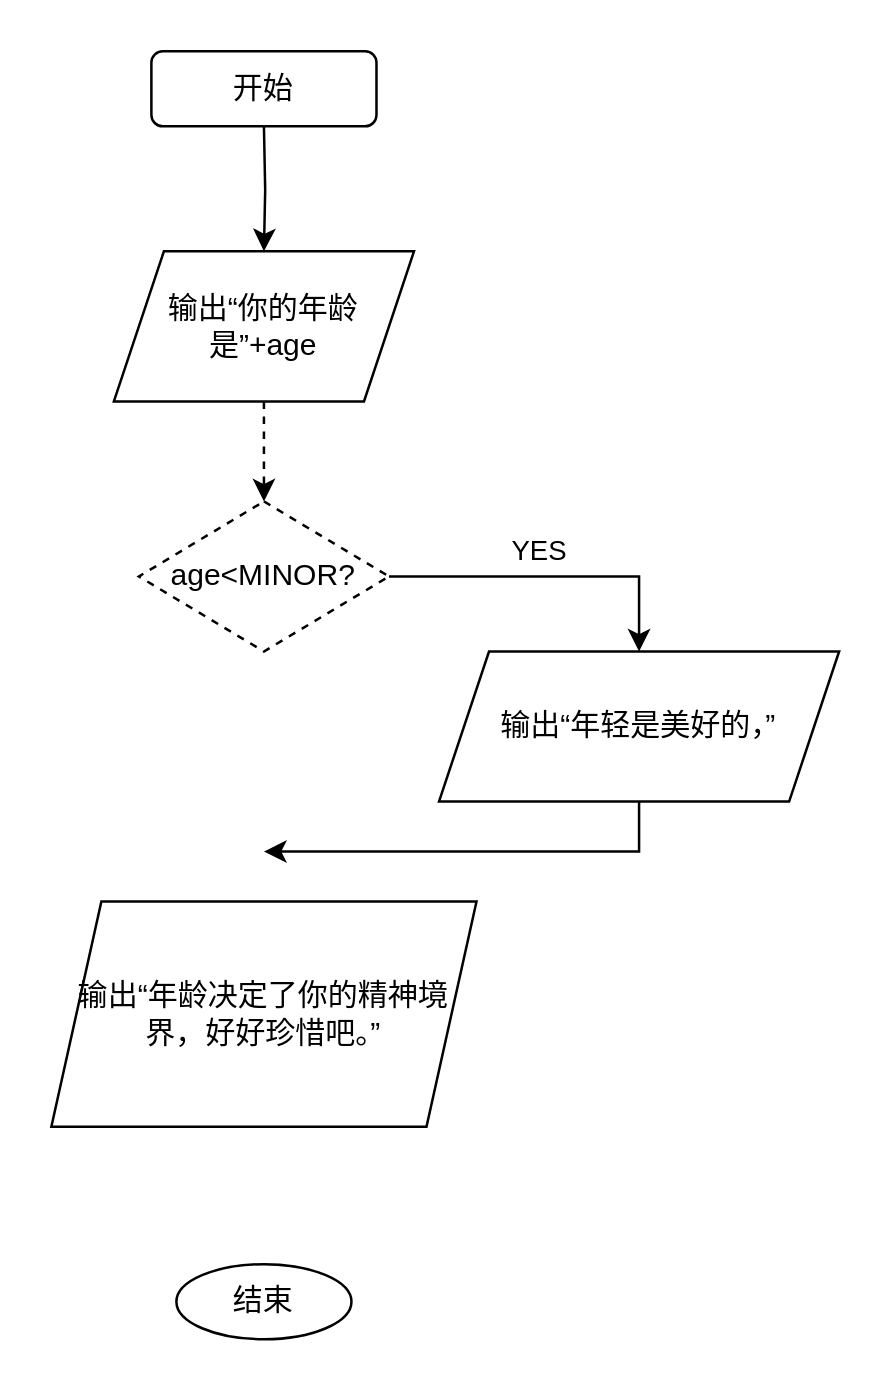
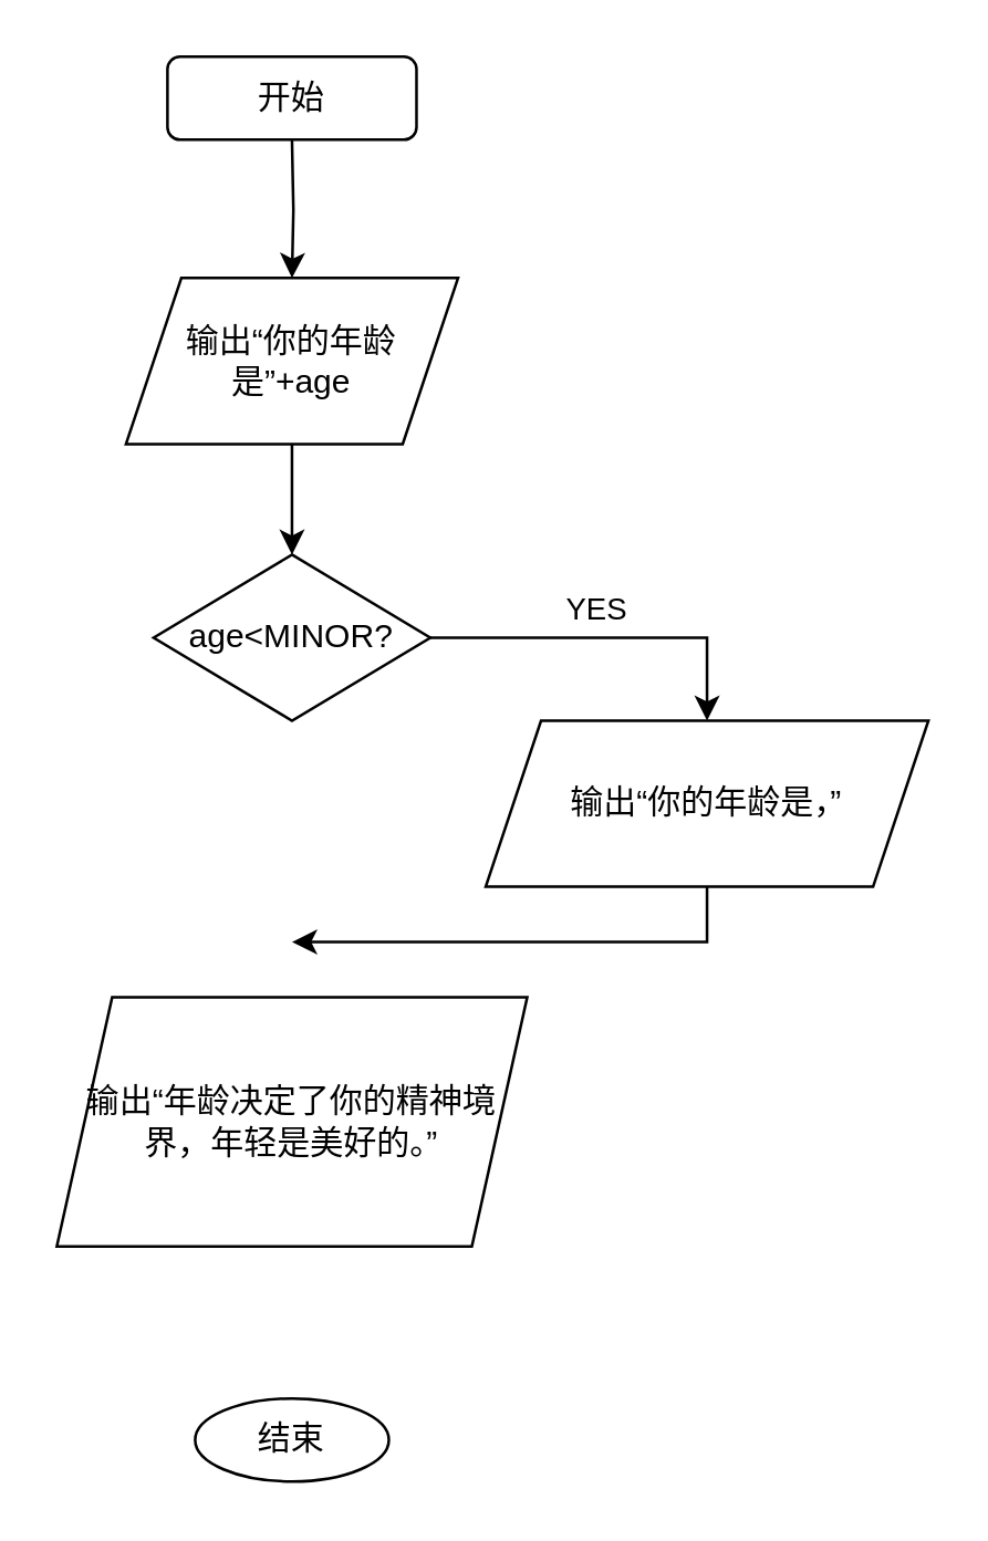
  <mxCell id="0" />
  <mxCell id="1" parent="0" />
  <mxCell id="2" style="edgeStyle=orthogonalEdgeStyle;rounded=0;orthogonalLoop=1;jettySize=auto;html=1;exitX=0.5;exitY=1;exitDx=0;exitDy=0;" parent="1" target="4" edge="1"><mxGeometry relative="1" as="geometry"><mxPoint x="105" y="50" as="sourcePoint" /></mxGeometry></mxCell>
- <mxCell id="3" style="edgeStyle=orthogonalEdgeStyle;rounded=0;orthogonalLoop=1;jettySize=auto;html=1;exitX=0.5;exitY=1;exitDx=0;exitDy=0;entryX=0.5;entryY=0;entryDx=0;entryDy=0;dashed=1;" parent="1" source="4" target="6" edge="1"><mxGeometry relative="1" as="geometry" /></mxCell>
+ <mxCell id="3" style="edgeStyle=orthogonalEdgeStyle;rounded=0;orthogonalLoop=1;jettySize=auto;html=1;exitX=0.5;exitY=1;exitDx=0;exitDy=0;entryX=0.5;entryY=0;entryDx=0;entryDy=0;" parent="1" source="4" target="6" edge="1"><mxGeometry relative="1" as="geometry" /></mxCell>
  <mxCell id="4" value="输出“你的年龄是”+age" style="shape=parallelogram;perimeter=parallelogramPerimeter;whiteSpace=wrap;html=1;fixedSize=1;fillColor=none;" parent="1" vertex="1"><mxGeometry x="45" y="100" width="120" height="60" as="geometry" /></mxCell>
  <mxCell id="5" value="YES" style="edgeStyle=orthogonalEdgeStyle;rounded=0;orthogonalLoop=1;jettySize=auto;html=1;exitX=1;exitY=0.5;exitDx=0;exitDy=0;entryX=0.5;entryY=0;entryDx=0;entryDy=0;labelBackgroundColor=none;" parent="1" source="6" target="8" edge="1"><mxGeometry x="-0.077" y="10" relative="1" as="geometry"><mxPoint as="offset" /></mxGeometry></mxCell>
- <mxCell id="6" value="age&amp;lt;MINOR?" style="rhombus;whiteSpace=wrap;html=1;fillColor=none;dashed=1;" parent="1" vertex="1"><mxGeometry x="55" y="200" width="100" height="60" as="geometry" /></mxCell>
+ <mxCell id="6" value="age&amp;lt;MINOR?" style="rhombus;whiteSpace=wrap;html=1;fillColor=none;" parent="1" vertex="1"><mxGeometry x="55" y="200" width="100" height="60" as="geometry" /></mxCell>
  <mxCell id="7" style="edgeStyle=orthogonalEdgeStyle;rounded=0;orthogonalLoop=1;jettySize=auto;html=1;exitX=0.5;exitY=1;exitDx=0;exitDy=0;" parent="1" source="8" edge="1"><mxGeometry relative="1" as="geometry"><mxPoint x="105" y="340" as="targetPoint" /><Array as="points"><mxPoint x="255" y="340" /></Array></mxGeometry></mxCell>
- <mxCell id="8" value="输出“年轻是美好的，”" style="shape=parallelogram;perimeter=parallelogramPerimeter;whiteSpace=wrap;html=1;fixedSize=1;fillColor=none;" parent="1" vertex="1"><mxGeometry x="175" y="260" width="160" height="60" as="geometry" /></mxCell>
- <mxCell id="9" value="输出“年龄决定了你的精神境界，好好珍惜吧。”" style="shape=parallelogram;perimeter=parallelogramPerimeter;whiteSpace=wrap;html=1;fixedSize=1;size=20;fillColor=none;" parent="1" vertex="1"><mxGeometry x="20" y="360" width="170" height="90" as="geometry" /></mxCell>
+ <mxCell id="8" value="输出“你的年龄是，”" style="shape=parallelogram;perimeter=parallelogramPerimeter;whiteSpace=wrap;html=1;fixedSize=1;fillColor=none;" parent="1" vertex="1"><mxGeometry x="175" y="260" width="160" height="60" as="geometry" /></mxCell>
+ <mxCell id="9" value="输出“年龄决定了你的精神境界，年轻是美好的。”" style="shape=parallelogram;perimeter=parallelogramPerimeter;whiteSpace=wrap;html=1;fixedSize=1;size=20;fillColor=none;" parent="1" vertex="1"><mxGeometry x="20" y="360" width="170" height="90" as="geometry" /></mxCell>
  <mxCell id="10" value="开始" style="rounded=1;whiteSpace=wrap;html=1;fillColor=none;" parent="1" vertex="1"><mxGeometry x="60" y="20" width="90" height="30" as="geometry" /></mxCell>
  <mxCell id="11" value="结束" style="ellipse;whiteSpace=wrap;html=1;fillColor=none;" parent="1" vertex="1"><mxGeometry x="70" y="505" width="70" height="30" as="geometry" /></mxCell>
